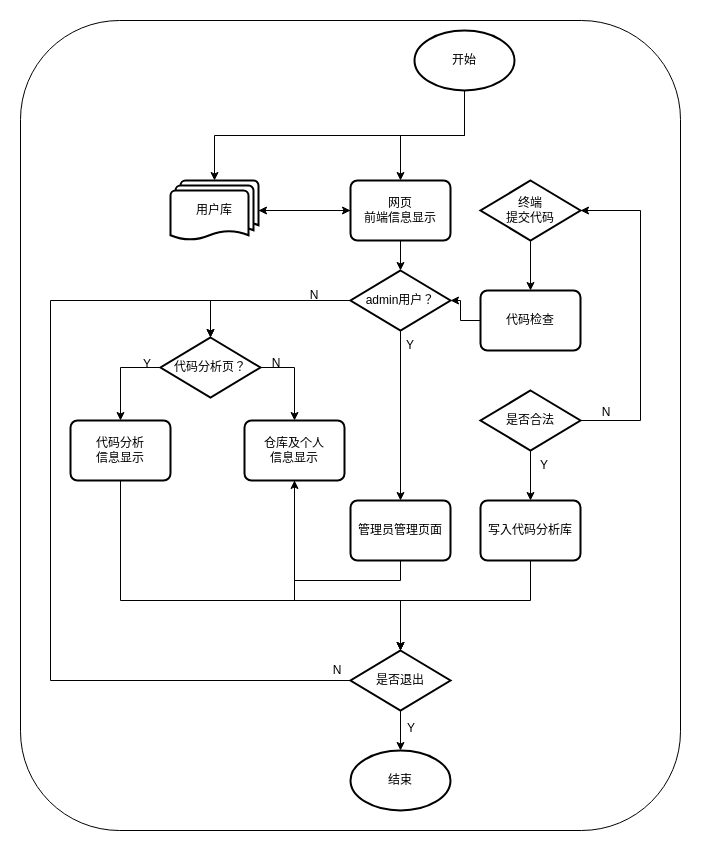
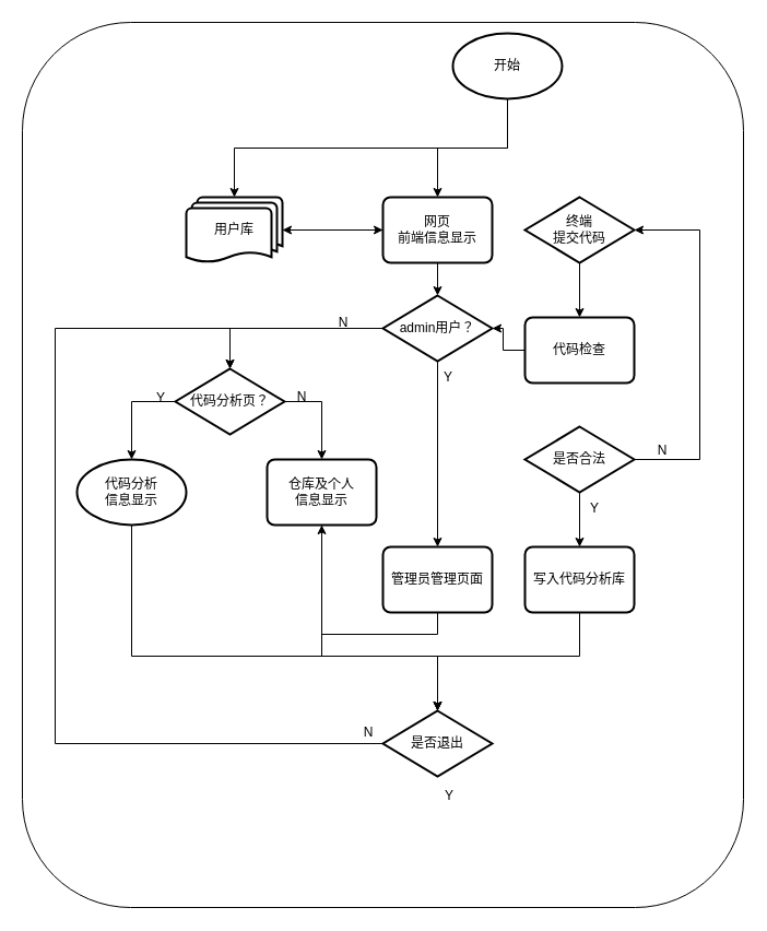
  <mxCell id="0" />
  <mxCell id="1" parent="0" />
  <mxCell id="2" value="" style="rounded=1;whiteSpace=wrap;html=1;" vertex="1" parent="1"><mxGeometry x="20" width="660" height="810" as="geometry" y="20" /></mxCell>
  <mxCell id="3" style="edgeStyle=orthogonalEdgeStyle;rounded=0;orthogonalLoop=1;jettySize=auto;html=1;entryX=0.5;entryY=0;entryDx=0;entryDy=0;exitX=0.5;exitY=1;exitDx=0;exitDy=0;exitPerimeter=0;" edge="1" parent="1" source="40" target="14"><mxGeometry relative="1" as="geometry"><mxPoint x="464" y="100" as="sourcePoint" /></mxGeometry></mxCell>
  <mxCell id="4" style="edgeStyle=orthogonalEdgeStyle;rounded=0;orthogonalLoop=1;jettySize=auto;html=1;exitX=0.5;exitY=1;exitDx=0;exitDy=0;exitPerimeter=0;" edge="1" parent="1" source="40" target="6"><mxGeometry relative="1" as="geometry"><mxPoint x="464" y="100" as="sourcePoint" /></mxGeometry></mxCell>
  <mxCell id="5" style="edgeStyle=orthogonalEdgeStyle;rounded=0;orthogonalLoop=1;jettySize=auto;html=1;entryX=0;entryY=0.5;entryDx=0;entryDy=0;" edge="1" parent="1" source="6" target="14"><mxGeometry relative="1" as="geometry" /></mxCell>
  <mxCell id="6" value="用户库" style="strokeWidth=2;html=1;shape=mxgraph.flowchart.multi-document;whiteSpace=wrap;" vertex="1" parent="1"><mxGeometry x="170" y="180" width="88" height="60" as="geometry" /></mxCell>
  <mxCell id="7" style="edgeStyle=orthogonalEdgeStyle;rounded=0;orthogonalLoop=1;jettySize=auto;html=1;exitX=0;exitY=0.5;exitDx=0;exitDy=0;exitPerimeter=0;entryX=0.5;entryY=0;entryDx=0;entryDy=0;entryPerimeter=0;" edge="1" parent="1" source="9" target="24"><mxGeometry relative="1" as="geometry"><Array as="points"><mxPoint x="350" y="300" /><mxPoint x="210" y="300" /></Array></mxGeometry></mxCell>
  <mxCell id="8" style="edgeStyle=orthogonalEdgeStyle;rounded=0;orthogonalLoop=1;jettySize=auto;html=1;entryX=0.5;entryY=0;entryDx=0;entryDy=0;" edge="1" parent="1" source="9" target="28"><mxGeometry relative="1" as="geometry" /></mxCell>
  <mxCell id="9" value="admin用户？" style="strokeWidth=2;html=1;shape=mxgraph.flowchart.decision;whiteSpace=wrap;" vertex="1" parent="1"><mxGeometry x="350" y="270" width="100" height="60" as="geometry" /></mxCell>
  <mxCell id="10" value="" style="edgeStyle=orthogonalEdgeStyle;rounded=0;orthogonalLoop=1;jettySize=auto;html=1;" edge="1" parent="1" source="11" target="16"><mxGeometry relative="1" as="geometry" /></mxCell>
  <mxCell id="11" value="终端&lt;br&gt;提交代码" style="rhombus;whiteSpace=wrap;html=1;absoluteArcSize=1;arcSize=14;strokeWidth=2;" vertex="1" parent="1"><mxGeometry x="480" y="180" width="100" height="60" as="geometry" /></mxCell>
  <mxCell id="12" value="" style="edgeStyle=orthogonalEdgeStyle;rounded=0;orthogonalLoop=1;jettySize=auto;html=1;" edge="1" parent="1" source="14" target="6"><mxGeometry relative="1" as="geometry" /></mxCell>
  <mxCell id="13" value="" style="edgeStyle=orthogonalEdgeStyle;rounded=0;orthogonalLoop=1;jettySize=auto;html=1;exitX=0.5;exitY=1;exitDx=0;exitDy=0;" edge="1" parent="1" source="14" target="9"><mxGeometry relative="1" as="geometry" /></mxCell>
  <mxCell id="14" value="网页&lt;br&gt;前端信息显示" style="rounded=1;whiteSpace=wrap;html=1;absoluteArcSize=1;arcSize=14;strokeWidth=2;" vertex="1" parent="1"><mxGeometry x="350" y="180" width="100" height="60" as="geometry" /></mxCell>
  <mxCell id="15" value="" style="edgeStyle=orthogonalEdgeStyle;rounded=0;orthogonalLoop=1;jettySize=auto;html=1;" edge="1" parent="1" source="16" target="9"><mxGeometry relative="1" as="geometry" /></mxCell>
  <mxCell id="16" value="代码检查" style="rounded=1;whiteSpace=wrap;html=1;absoluteArcSize=1;arcSize=14;strokeWidth=2;" vertex="1" parent="1"><mxGeometry x="480" y="290" width="100" height="60" as="geometry" /></mxCell>
  <mxCell id="17" style="edgeStyle=orthogonalEdgeStyle;rounded=0;orthogonalLoop=1;jettySize=auto;html=1;exitX=1;exitY=0.5;exitDx=0;exitDy=0;exitPerimeter=0;entryX=1;entryY=0.5;entryDx=0;entryDy=0;" edge="1" parent="1" source="19" target="11"><mxGeometry relative="1" as="geometry"><Array as="points"><mxPoint x="640" y="420" /><mxPoint x="640" y="210" /></Array></mxGeometry></mxCell>
  <mxCell id="18" style="edgeStyle=orthogonalEdgeStyle;rounded=0;orthogonalLoop=1;jettySize=auto;html=1;exitX=0.5;exitY=1;exitDx=0;exitDy=0;exitPerimeter=0;entryX=0.5;entryY=0;entryDx=0;entryDy=0;" edge="1" parent="1" source="19" target="36"><mxGeometry relative="1" as="geometry" /></mxCell>
  <mxCell id="19" value="是否合法" style="strokeWidth=2;html=1;shape=mxgraph.flowchart.decision;whiteSpace=wrap;" vertex="1" parent="1"><mxGeometry x="480" y="390" width="100" height="60" as="geometry" /></mxCell>
  <mxCell id="20" style="edgeStyle=orthogonalEdgeStyle;rounded=0;orthogonalLoop=1;jettySize=auto;html=1;exitX=0.5;exitY=1;exitDx=0;exitDy=0;entryX=0.5;entryY=0;entryDx=0;entryDy=0;entryPerimeter=0;" edge="1" parent="1" source="21" target="39"><mxGeometry relative="1" as="geometry"><Array as="points"><mxPoint x="120" y="600" /><mxPoint x="400" y="600" /></Array></mxGeometry></mxCell>
- <mxCell id="21" value="代码分析&lt;br&gt;信息显示" style="rounded=1;whiteSpace=wrap;html=1;absoluteArcSize=1;arcSize=14;strokeWidth=2;" vertex="1" parent="1"><mxGeometry x="70" y="420" width="100" height="60" as="geometry" /></mxCell>
+ <mxCell id="21" value="代码分析&lt;br&gt;信息显示" style="ellipse;whiteSpace=wrap;html=1;absoluteArcSize=1;arcSize=14;strokeWidth=2;" vertex="1" parent="1"><mxGeometry x="70" y="420" width="100" height="60" as="geometry" /></mxCell>
  <mxCell id="22" style="edgeStyle=orthogonalEdgeStyle;rounded=0;orthogonalLoop=1;jettySize=auto;html=1;exitX=0;exitY=0.5;exitDx=0;exitDy=0;exitPerimeter=0;entryX=0.5;entryY=0;entryDx=0;entryDy=0;" edge="1" parent="1" source="24" target="21"><mxGeometry relative="1" as="geometry" /></mxCell>
  <mxCell id="23" style="edgeStyle=orthogonalEdgeStyle;rounded=0;orthogonalLoop=1;jettySize=auto;html=1;exitX=1;exitY=0.5;exitDx=0;exitDy=0;exitPerimeter=0;entryX=0.5;entryY=0;entryDx=0;entryDy=0;" edge="1" parent="1" source="24" target="26"><mxGeometry relative="1" as="geometry" /></mxCell>
  <mxCell id="24" value="代码分析页？" style="strokeWidth=2;html=1;shape=mxgraph.flowchart.decision;whiteSpace=wrap;" vertex="1" parent="1"><mxGeometry x="160" y="337" width="100" height="60" as="geometry" /></mxCell>
  <mxCell id="25" style="edgeStyle=orthogonalEdgeStyle;rounded=0;orthogonalLoop=1;jettySize=auto;html=1;exitX=0.5;exitY=1;exitDx=0;exitDy=0;entryX=0.5;entryY=0;entryDx=0;entryDy=0;entryPerimeter=0;" edge="1" parent="1" source="26" target="39"><mxGeometry relative="1" as="geometry"><Array as="points"><mxPoint x="294" y="600" /><mxPoint x="400" y="600" /></Array></mxGeometry></mxCell>
  <mxCell id="26" value="仓库及个人&lt;br&gt;信息显示" style="rounded=1;whiteSpace=wrap;html=1;absoluteArcSize=1;arcSize=14;strokeWidth=2;" vertex="1" parent="1"><mxGeometry x="244" y="420" width="100" height="60" as="geometry" /></mxCell>
  <mxCell id="27" style="edgeStyle=orthogonalEdgeStyle;rounded=0;orthogonalLoop=1;jettySize=auto;html=1;exitX=0.5;exitY=1;exitDx=0;exitDy=0;" edge="1" parent="1" source="28" target="26"><mxGeometry relative="1" as="geometry" /></mxCell>
  <mxCell id="28" value="管理员管理页面" style="rounded=1;whiteSpace=wrap;html=1;absoluteArcSize=1;arcSize=14;strokeWidth=2;" vertex="1" parent="1"><mxGeometry x="350" y="500" width="100" height="60" as="geometry" /></mxCell>
  <mxCell id="29" value="Y" style="text;html=1;strokeColor=none;fillColor=none;align=center;verticalAlign=middle;whiteSpace=wrap;rounded=0;" vertex="1" parent="1"><mxGeometry x="514" y="450" width="60" height="30" as="geometry" /></mxCell>
  <mxCell id="30" value="Y" style="text;html=1;strokeColor=none;fillColor=none;align=center;verticalAlign=middle;whiteSpace=wrap;rounded=0;" vertex="1" parent="1"><mxGeometry x="117" y="349" width="60" height="30" as="geometry" /></mxCell>
  <mxCell id="31" value="Y" style="text;html=1;strokeColor=none;fillColor=none;align=center;verticalAlign=middle;whiteSpace=wrap;rounded=0;" vertex="1" parent="1"><mxGeometry x="380" y="330" width="60" height="30" as="geometry" /></mxCell>
  <mxCell id="32" value="N" style="text;html=1;strokeColor=none;fillColor=none;align=center;verticalAlign=middle;whiteSpace=wrap;rounded=0;" vertex="1" parent="1"><mxGeometry x="246" y="348" width="60" height="30" as="geometry" /></mxCell>
  <mxCell id="33" value="N" style="text;html=1;strokeColor=none;fillColor=none;align=center;verticalAlign=middle;whiteSpace=wrap;rounded=0;" vertex="1" parent="1"><mxGeometry x="284" y="280" width="60" height="30" as="geometry" /></mxCell>
  <mxCell id="34" value="N" style="text;html=1;strokeColor=none;fillColor=none;align=center;verticalAlign=middle;whiteSpace=wrap;rounded=0;" vertex="1" parent="1"><mxGeometry x="576" y="397" width="60" height="30" as="geometry" /></mxCell>
  <mxCell id="35" style="edgeStyle=orthogonalEdgeStyle;rounded=0;orthogonalLoop=1;jettySize=auto;html=1;entryX=0.5;entryY=0;entryDx=0;entryDy=0;entryPerimeter=0;exitX=0.5;exitY=1;exitDx=0;exitDy=0;" edge="1" parent="1" source="36" target="39"><mxGeometry relative="1" as="geometry"><Array as="points"><mxPoint x="530" y="600" /><mxPoint x="400" y="600" /></Array></mxGeometry></mxCell>
  <mxCell id="36" value="写入代码分析库" style="rounded=1;whiteSpace=wrap;html=1;absoluteArcSize=1;arcSize=14;strokeWidth=2;" vertex="1" parent="1"><mxGeometry x="480" y="500" width="100" height="60" as="geometry" /></mxCell>
- <mxCell id="37" value="" style="edgeStyle=orthogonalEdgeStyle;rounded=0;orthogonalLoop=1;jettySize=auto;html=1;" edge="1" parent="1" source="39" target="41"><mxGeometry relative="1" as="geometry" /></mxCell>
  <mxCell id="38" style="edgeStyle=orthogonalEdgeStyle;rounded=0;orthogonalLoop=1;jettySize=auto;html=1;entryX=0.5;entryY=0;entryDx=0;entryDy=0;entryPerimeter=0;" edge="1" parent="1" source="39" target="24"><mxGeometry relative="1" as="geometry"><mxPoint y="660" as="targetPoint" x="40" /><Array as="points"><mxPoint x="50" y="680" /><mxPoint x="50" y="300" /><mxPoint x="210" y="300" /></Array></mxGeometry></mxCell>
  <mxCell id="39" value="是否退出" style="strokeWidth=2;html=1;shape=mxgraph.flowchart.decision;whiteSpace=wrap;" vertex="1" parent="1"><mxGeometry x="350" y="650" width="100" height="60" as="geometry" /></mxCell>
  <mxCell id="40" value="开始" style="strokeWidth=2;html=1;shape=mxgraph.flowchart.start_1;whiteSpace=wrap;" vertex="1" parent="1"><mxGeometry x="414" y="30" width="100" height="60" as="geometry" /></mxCell>
- <mxCell id="41" value="结束" style="strokeWidth=2;html=1;shape=mxgraph.flowchart.start_1;whiteSpace=wrap;" vertex="1" parent="1"><mxGeometry x="350" y="750" width="100" height="60" as="geometry" /></mxCell>
  <mxCell id="42" value="Y" style="text;html=1;strokeColor=none;fillColor=none;align=center;verticalAlign=middle;whiteSpace=wrap;rounded=0;" vertex="1" parent="1"><mxGeometry x="381" y="713" width="60" height="30" as="geometry" /></mxCell>
  <mxCell id="43" value="N" style="text;html=1;strokeColor=none;fillColor=none;align=center;verticalAlign=middle;whiteSpace=wrap;rounded=0;" vertex="1" parent="1"><mxGeometry x="307" y="655" width="60" height="30" as="geometry" /></mxCell>
